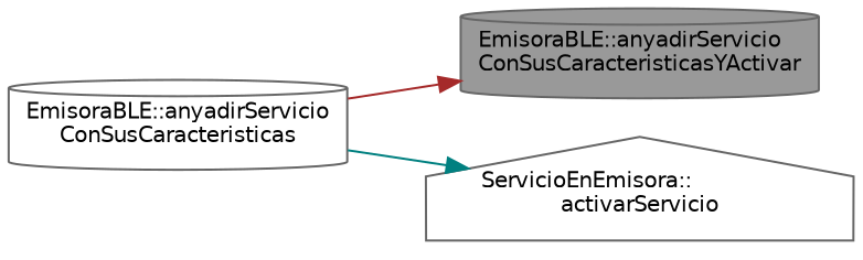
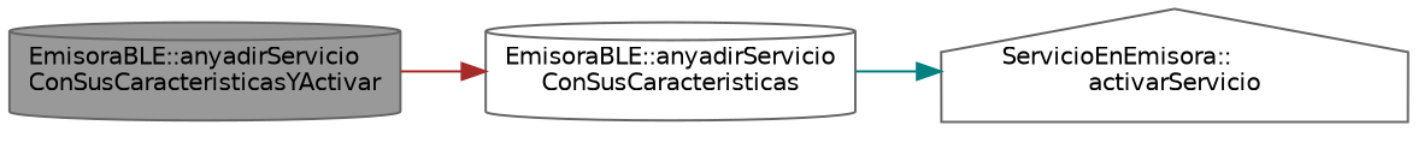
  digraph {
    rankdir=LR
    node [color=grey40 fillcolor=white fontname=Helvetica fontsize=10 shape=cylinder style=filled]
    edge [fontname=Helvetica fontsize=10 labelfontname=Helvetica labelfontsize=10 style=solid]
    n1 [color=gray40 fillcolor=grey60 fontcolor=black height=0.2 label="EmisoraBLE::anyadirServicio\lConSusCaracteristicasYActivar" width=0.4]
    n2 [height=0.2 label="EmisoraBLE::anyadirServicio\lConSusCaracteristicas" width=0.4]
    n3 [height=0.2 label="ServicioEnEmisora::\lactivarServicio" shape=house width=0.4]
-   n2 -> n1 [color=brown]
+   n1 -> n2 [color=brown]
    n2 -> n3 [color=teal]
  }
